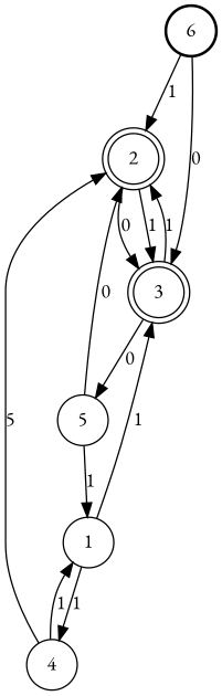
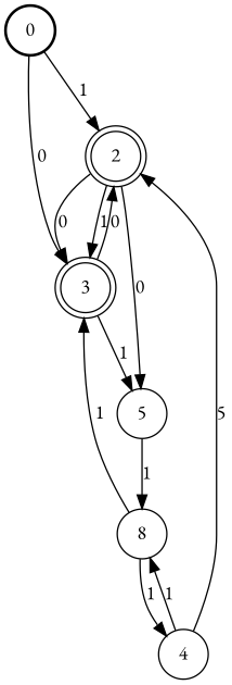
  digraph {
    fontname="EB Garamond"
    node [fontname="EB Garamond" shape=circle]
    edge [fontname="EB Garamond"]
-   0 [style=bold label=6]
+   0 [style=bold]
    2 [peripheries=2]
    3 [peripheries=2]
-   1
+   1 [label=8]
    4
    5
    0 -> 2 [label=1]
    0 -> 3 [label=0]
    2 -> 3 [label=0]
    2 -> 3 [label=1]
-   3 -> 2 [label=1]
-   3 -> 5 [label=0]
+   3 -> 2 [label=0]
+   3 -> 5 [label=1]
    1 -> 3 [label=1]
    1 -> 4 [label=1]
    4 -> 2 [label=5]
    4 -> 1 [label=1]
-   5 -> 2 [label=0]
+   2 -> 5 [label=0]
    5 -> 1 [label=1]
  }
